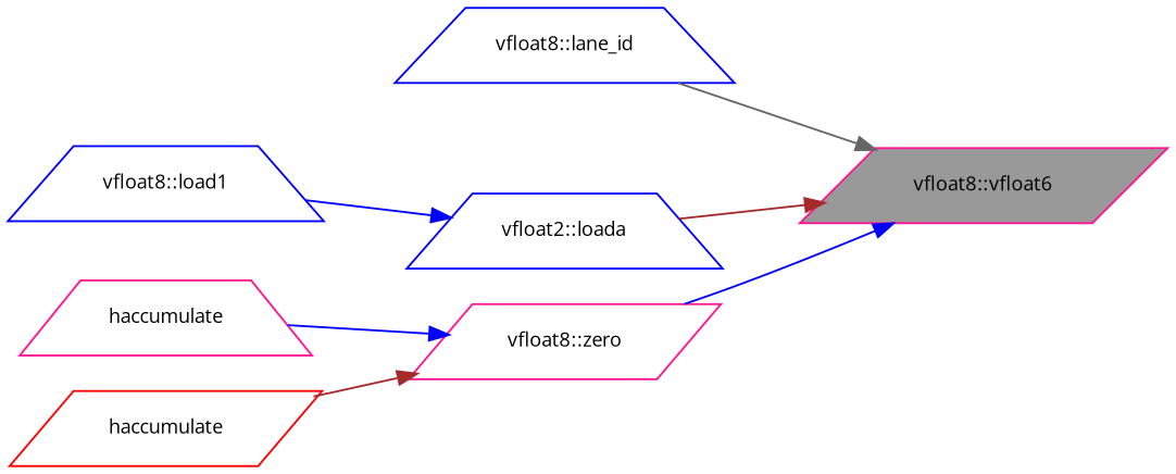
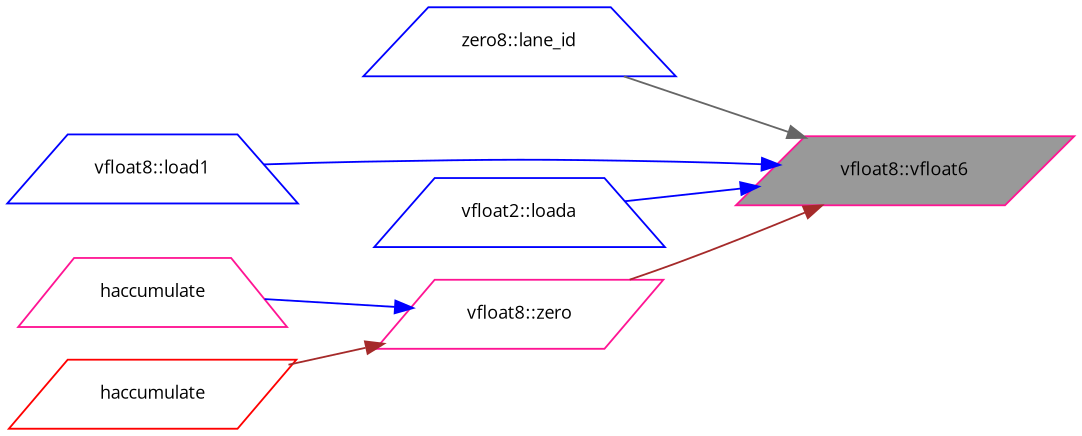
  digraph {
    fontname="Open Sans"
    rankdir=RL
    node [color=deeppink fillcolor=white fontname="Open Sans" fontsize=10 shape=trapezium style=filled]
    edge [color=brown dir=back fontname="Open Sans" fontsize=10 labelfontname=Helvetica labelfontsize=10 style=solid]
    n1 [fillcolor=grey60 fontcolor=black height=0.2 label="vfloat8::vfloat6" shape=parallelogram width=0.4]
-   n2 [color=blue height=0.2 label="vfloat8::lane_id" width=0.4]
+   n2 [color=blue height=0.2 label="zero8::lane_id" width=0.4]
    n3 [color=blue height=0.2 label="vfloat8::load1" width=0.4]
    n4 [color=blue height=0.2 label="vfloat2::loada" width=0.4]
    n5 [height=0.2 label="vfloat8::zero" shape=parallelogram width=0.4]
    n6 [height=0.2 label=haccumulate width=0.4]
    n7 [color=red height=0.2 label=haccumulate shape=parallelogram width=0.4]
    n1 -> n2 [color=gray40]
-   n4 -> n3 [color=blue]
-   n1 -> n4
-   n1 -> n5 [color=blue]
+   n1 -> n3 [color=blue]
+   n1 -> n4 [color=blue]
+   n1 -> n5
    n5 -> n6 [color=blue]
    n5 -> n7
  }
